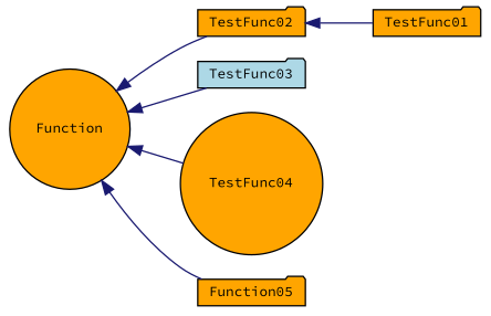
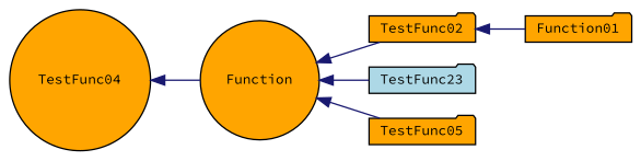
  digraph {
    fontname="Source Code Pro"
    rankdir=LR
    node [color=black fillcolor=orange fontname="Source Code Pro" fontsize=10 shape=folder style=filled]
    edge [color=midnightblue dir=back fontname="Source Code Pro" fontsize=10 labelfontname=Helvetica labelfontsize=10 style=solid]
    n1 [height=0.2 label=Function shape=circle width=0.4]
    n2 [height=0.2 label=TestFunc02 width=0.4]
-   n3 [fillcolor=lightblue height=0.2 label=TestFunc03 width=0.4]
+   n3 [fillcolor=lightblue height=0.2 label=TestFunc23 width=0.4]
    n4 [height=0.2 label=TestFunc04 shape=circle width=0.4]
-   n5 [height=0.2 label=Function05 width=0.4]
-   n6 [height=0.2 label=TestFunc01 width=0.4]
+   n5 [height=0.2 label=TestFunc05 width=0.4]
+   n6 [height=0.2 label=Function01 width=0.4]
    n1 -> n2
    n1 -> n3
-   n1 -> n4
+   n4 -> n1
    n1 -> n5
    n2 -> n6
  }
